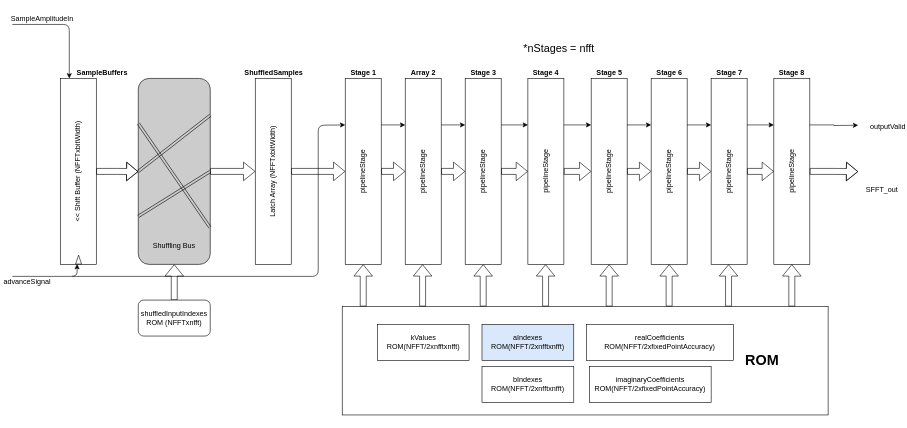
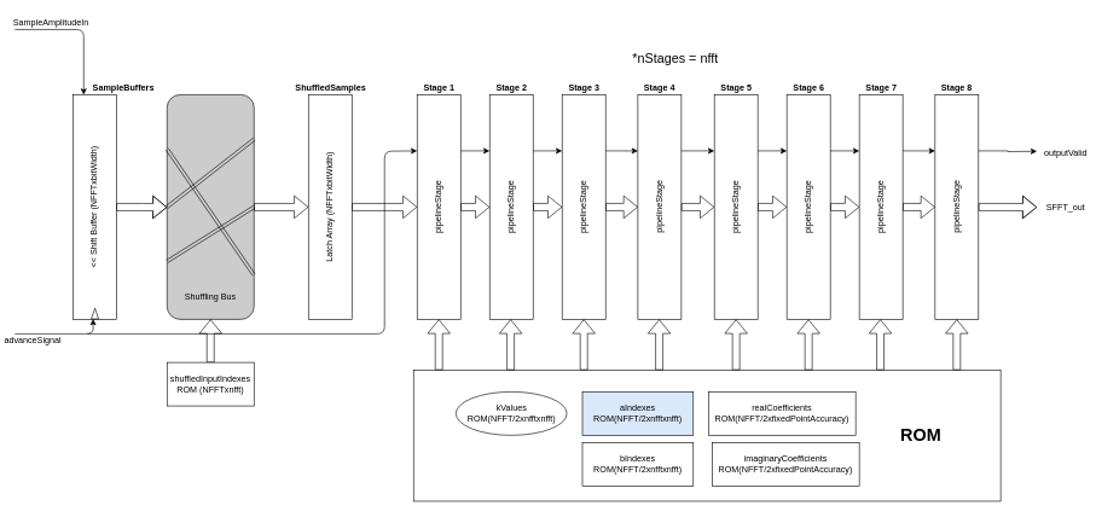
  <mxCell id="0" />
  <mxCell id="1" parent="0" />
  <mxCell id="2" value="" style="group" vertex="1" connectable="0" parent="1"><mxGeometry x="45" y="130" width="170" height="310" as="geometry" /></mxCell>
  <mxCell id="3" value="" style="group" vertex="1" connectable="0" parent="2"><mxGeometry width="170" height="310" as="geometry" /></mxCell>
  <mxCell id="4" value="" style="rounded=0;whiteSpace=wrap;html=1;" vertex="1" parent="3"><mxGeometry x="55" width="60" height="310" as="geometry" /></mxCell>
  <mxCell id="5" value="&amp;lt;&amp;lt; Shift Buffer (NFFTxbitWidth)" style="text;html=1;strokeColor=none;fillColor=none;align=center;verticalAlign=middle;whiteSpace=wrap;rounded=0;rotation=-90;" vertex="1" parent="3"><mxGeometry y="145" width="170" height="20" as="geometry" /></mxCell>
  <mxCell id="6" value="" style="triangle;whiteSpace=wrap;html=1;rotation=-90;" vertex="1" parent="3"><mxGeometry x="78" y="297" width="15" height="10" as="geometry" /></mxCell>
  <mxCell id="7" value="" style="endArrow=classic;html=1;entryX=0.25;entryY=0;entryDx=0;entryDy=0;" edge="1" parent="1" target="4"><mxGeometry width="50" height="50" relative="1" as="geometry"><mxPoint x="20" y="40" as="sourcePoint" /><mxPoint x="100" y="460" as="targetPoint" /><Array as="points"><mxPoint x="115" y="40" /></Array></mxGeometry></mxCell>
  <mxCell id="8" value="SampleAmplitudeIn" style="text;html=1;strokeColor=none;fillColor=none;align=center;verticalAlign=middle;whiteSpace=wrap;rounded=0;" vertex="1" parent="1"><mxGeometry x="50" y="20" width="40" height="20" as="geometry" /></mxCell>
  <mxCell id="9" value="" style="endArrow=classic;html=1;entryX=0;entryY=0.25;entryDx=0;entryDy=0;" edge="1" parent="1" target="6"><mxGeometry width="50" height="50" relative="1" as="geometry"><mxPoint x="20" y="460" as="sourcePoint" /><mxPoint x="60" y="460" as="targetPoint" /><Array as="points"><mxPoint x="128" y="460" /></Array></mxGeometry></mxCell>
  <mxCell id="10" value="advanceSignal" style="text;html=1;strokeColor=none;fillColor=none;align=center;verticalAlign=middle;whiteSpace=wrap;rounded=0;" vertex="1" parent="1"><mxGeometry x="25" y="460" width="40" height="20" as="geometry" /></mxCell>
  <mxCell id="11" value="&lt;b&gt;SampleBuffers&lt;/b&gt;" style="text;html=1;strokeColor=none;fillColor=none;align=center;verticalAlign=middle;whiteSpace=wrap;rounded=0;" vertex="1" parent="1"><mxGeometry x="150" y="110" width="40" height="20" as="geometry" /></mxCell>
  <mxCell id="12" value="" style="group" vertex="1" connectable="0" parent="1"><mxGeometry x="230" y="130" width="120" height="310" as="geometry" /></mxCell>
  <mxCell id="13" value="" style="rounded=1;whiteSpace=wrap;html=1;fillColor=#CCCCCC;" vertex="1" parent="12"><mxGeometry width="120" height="310" as="geometry" /></mxCell>
  <mxCell id="14" value="" style="shape=link;html=1;width=-4.167;entryX=0.997;entryY=0.802;entryDx=0;entryDy=0;entryPerimeter=0;" edge="1" parent="12" target="13"><mxGeometry width="50" height="50" relative="1" as="geometry"><mxPoint y="75" as="sourcePoint" /><mxPoint x="80" y="235" as="targetPoint" /></mxGeometry></mxCell>
  <mxCell id="15" value="" style="shape=link;html=1;width=-4.167;entryX=1;entryY=0.5;entryDx=0;entryDy=0;" edge="1" parent="12" target="13"><mxGeometry width="50" height="50" relative="1" as="geometry"><mxPoint y="230" as="sourcePoint" /><mxPoint x="180" y="165" as="targetPoint" /></mxGeometry></mxCell>
  <mxCell id="16" value="" style="shape=link;html=1;width=-4.167;exitX=0;exitY=0.5;exitDx=0;exitDy=0;entryX=1.004;entryY=0.197;entryDx=0;entryDy=0;entryPerimeter=0;" edge="1" parent="12" source="13" target="13"><mxGeometry width="50" height="50" relative="1" as="geometry"><mxPoint x="20" y="95" as="sourcePoint" /><mxPoint x="100" y="255" as="targetPoint" /></mxGeometry></mxCell>
  <mxCell id="17" value="Shuffling Bus" style="text;html=1;strokeColor=none;fillColor=none;align=center;verticalAlign=middle;whiteSpace=wrap;rounded=0;" vertex="1" parent="12"><mxGeometry x="20" y="270" width="80" height="20" as="geometry" /></mxCell>
  <mxCell id="18" value="" style="group" vertex="1" connectable="0" parent="1"><mxGeometry x="370" y="130" width="170" height="310" as="geometry" /></mxCell>
  <mxCell id="19" value="" style="group" vertex="1" connectable="0" parent="18"><mxGeometry width="170" height="310" as="geometry" /></mxCell>
  <mxCell id="20" value="" style="rounded=0;whiteSpace=wrap;html=1;" vertex="1" parent="19"><mxGeometry x="55" width="60" height="310" as="geometry" /></mxCell>
  <mxCell id="21" value="Latch Array (NFFTxbitWidth)" style="text;html=1;strokeColor=none;fillColor=none;align=center;verticalAlign=middle;whiteSpace=wrap;rounded=0;rotation=-90;" vertex="1" parent="19"><mxGeometry y="145" width="170" height="20" as="geometry" /></mxCell>
  <mxCell id="22" value="&lt;b&gt;ShuffledSamples&lt;/b&gt;" style="text;html=1;strokeColor=none;fillColor=none;align=center;verticalAlign=middle;whiteSpace=wrap;rounded=0;" vertex="1" parent="1"><mxGeometry x="435.5" y="110" width="40" height="20" as="geometry" /></mxCell>
  <mxCell id="23" style="edgeStyle=orthogonalEdgeStyle;shape=flexArrow;rounded=0;orthogonalLoop=1;jettySize=auto;html=1;exitX=0.5;exitY=0;exitDx=0;exitDy=0;entryX=0.5;entryY=1;entryDx=0;entryDy=0;" edge="1" parent="1" source="24" target="13"><mxGeometry relative="1" as="geometry" /></mxCell>
- <mxCell id="24" value="shuffledInputIndexes ROM (NFFTxnfft)" style="whiteSpace=wrap;html=1;fillColor=#FFFFFF;rounded=1;" vertex="1" parent="1"><mxGeometry x="230" y="499.5" width="120" height="60" as="geometry" /></mxCell>
+ <mxCell id="24" value="shuffledInputIndexes ROM (NFFTxnfft)" style="rounded=0;whiteSpace=wrap;html=1;fillColor=#FFFFFF;" vertex="1" parent="1"><mxGeometry x="230" y="499.5" width="120" height="60" as="geometry" /></mxCell>
  <mxCell id="25" value="" style="group" vertex="1" connectable="0" parent="1"><mxGeometry x="520" y="110" width="170" height="330" as="geometry" /></mxCell>
  <mxCell id="26" value="" style="group" vertex="1" connectable="0" parent="25"><mxGeometry y="20" width="170" height="310" as="geometry" /></mxCell>
  <mxCell id="27" value="" style="group" vertex="1" connectable="0" parent="26"><mxGeometry width="170" height="310" as="geometry" /></mxCell>
  <mxCell id="28" value="" style="rounded=0;whiteSpace=wrap;html=1;" vertex="1" parent="27"><mxGeometry x="55" width="60" height="310" as="geometry" /></mxCell>
  <mxCell id="29" value="pipelineStage" style="text;html=1;strokeColor=none;fillColor=none;align=center;verticalAlign=middle;whiteSpace=wrap;rounded=0;rotation=-90;" vertex="1" parent="27"><mxGeometry y="145" width="170" height="20" as="geometry" /></mxCell>
  <mxCell id="30" value="&lt;b&gt;Stage 1&lt;/b&gt;" style="text;html=1;strokeColor=none;fillColor=none;align=center;verticalAlign=middle;whiteSpace=wrap;rounded=0;" vertex="1" parent="25"><mxGeometry x="57.5" width="55" height="20" as="geometry" /></mxCell>
  <mxCell id="31" value="" style="group" vertex="1" connectable="0" parent="1"><mxGeometry x="620" y="110" width="170" height="330" as="geometry" /></mxCell>
  <mxCell id="32" value="" style="group" vertex="1" connectable="0" parent="31"><mxGeometry y="20" width="170" height="310" as="geometry" /></mxCell>
  <mxCell id="33" value="" style="group" vertex="1" connectable="0" parent="32"><mxGeometry width="170" height="310" as="geometry" /></mxCell>
  <mxCell id="34" value="" style="rounded=0;whiteSpace=wrap;html=1;" vertex="1" parent="33"><mxGeometry x="55" width="60" height="310" as="geometry" /></mxCell>
  <mxCell id="35" value="pipelineStage" style="text;html=1;strokeColor=none;fillColor=none;align=center;verticalAlign=middle;whiteSpace=wrap;rounded=0;rotation=-90;" vertex="1" parent="33"><mxGeometry y="145" width="170" height="20" as="geometry" /></mxCell>
- <mxCell id="36" value="&lt;b&gt;Array 2&lt;/b&gt;" style="text;html=1;strokeColor=none;fillColor=none;align=center;verticalAlign=middle;whiteSpace=wrap;rounded=0;" vertex="1" parent="31"><mxGeometry x="57.5" width="55" height="20" as="geometry" /></mxCell>
+ <mxCell id="36" value="&lt;b&gt;Stage 2&lt;/b&gt;" style="text;html=1;strokeColor=none;fillColor=none;align=center;verticalAlign=middle;whiteSpace=wrap;rounded=0;" vertex="1" parent="31"><mxGeometry x="57.5" width="55" height="20" as="geometry" /></mxCell>
  <mxCell id="37" value="" style="group" vertex="1" connectable="0" parent="1"><mxGeometry x="720" y="110" width="170" height="330" as="geometry" /></mxCell>
  <mxCell id="38" value="" style="group" vertex="1" connectable="0" parent="37"><mxGeometry y="20" width="170" height="310" as="geometry" /></mxCell>
  <mxCell id="39" value="" style="group" vertex="1" connectable="0" parent="38"><mxGeometry width="170" height="310" as="geometry" /></mxCell>
  <mxCell id="40" value="" style="rounded=0;whiteSpace=wrap;html=1;" vertex="1" parent="39"><mxGeometry x="55" width="60" height="310" as="geometry" /></mxCell>
  <mxCell id="41" value="pipelineStage" style="text;html=1;strokeColor=none;fillColor=none;align=center;verticalAlign=middle;whiteSpace=wrap;rounded=0;rotation=-90;" vertex="1" parent="39"><mxGeometry y="145" width="170" height="20" as="geometry" /></mxCell>
  <mxCell id="42" value="&lt;b&gt;Stage 3&lt;/b&gt;" style="text;html=1;strokeColor=none;fillColor=none;align=center;verticalAlign=middle;whiteSpace=wrap;rounded=0;" vertex="1" parent="37"><mxGeometry x="57.5" width="55" height="20" as="geometry" /></mxCell>
  <mxCell id="43" value="" style="group" vertex="1" connectable="0" parent="1"><mxGeometry x="824.5" y="110" width="170" height="330" as="geometry" /></mxCell>
  <mxCell id="44" value="" style="group" vertex="1" connectable="0" parent="43"><mxGeometry y="20" width="170" height="310" as="geometry" /></mxCell>
  <mxCell id="45" value="" style="group" vertex="1" connectable="0" parent="44"><mxGeometry width="170" height="310" as="geometry" /></mxCell>
  <mxCell id="46" value="" style="rounded=0;whiteSpace=wrap;html=1;" vertex="1" parent="45"><mxGeometry x="55" width="60" height="310" as="geometry" /></mxCell>
  <mxCell id="47" value="pipelineStage" style="text;html=1;strokeColor=none;fillColor=none;align=center;verticalAlign=middle;whiteSpace=wrap;rounded=0;rotation=-90;" vertex="1" parent="45"><mxGeometry y="145" width="170" height="20" as="geometry" /></mxCell>
  <mxCell id="48" value="&lt;b&gt;Stage 4&lt;/b&gt;" style="text;html=1;strokeColor=none;fillColor=none;align=center;verticalAlign=middle;whiteSpace=wrap;rounded=0;" vertex="1" parent="43"><mxGeometry x="57.5" width="55" height="20" as="geometry" /></mxCell>
  <mxCell id="49" value="" style="group" vertex="1" connectable="0" parent="1"><mxGeometry x="930" y="110" width="170" height="330" as="geometry" /></mxCell>
  <mxCell id="50" value="" style="group" vertex="1" connectable="0" parent="49"><mxGeometry y="20" width="170" height="310" as="geometry" /></mxCell>
  <mxCell id="51" value="" style="group" vertex="1" connectable="0" parent="50"><mxGeometry width="170" height="310" as="geometry" /></mxCell>
  <mxCell id="52" value="" style="rounded=0;whiteSpace=wrap;html=1;" vertex="1" parent="51"><mxGeometry x="55" width="60" height="310" as="geometry" /></mxCell>
  <mxCell id="53" value="pipelineStage" style="text;html=1;strokeColor=none;fillColor=none;align=center;verticalAlign=middle;whiteSpace=wrap;rounded=0;rotation=-90;" vertex="1" parent="51"><mxGeometry y="145" width="170" height="20" as="geometry" /></mxCell>
  <mxCell id="54" value="&lt;b&gt;Stage 5&lt;/b&gt;" style="text;html=1;strokeColor=none;fillColor=none;align=center;verticalAlign=middle;whiteSpace=wrap;rounded=0;" vertex="1" parent="49"><mxGeometry x="57.5" width="55" height="20" as="geometry" /></mxCell>
  <mxCell id="55" value="" style="group" vertex="1" connectable="0" parent="1"><mxGeometry x="1030" y="110" width="170" height="330" as="geometry" /></mxCell>
  <mxCell id="56" value="" style="group" vertex="1" connectable="0" parent="55"><mxGeometry y="20" width="170" height="310" as="geometry" /></mxCell>
  <mxCell id="57" value="" style="group" vertex="1" connectable="0" parent="56"><mxGeometry width="170" height="310" as="geometry" /></mxCell>
  <mxCell id="58" value="" style="rounded=0;whiteSpace=wrap;html=1;" vertex="1" parent="57"><mxGeometry x="55" width="60" height="310" as="geometry" /></mxCell>
  <mxCell id="59" value="pipelineStage" style="text;html=1;strokeColor=none;fillColor=none;align=center;verticalAlign=middle;whiteSpace=wrap;rounded=0;rotation=-90;" vertex="1" parent="57"><mxGeometry y="145" width="170" height="20" as="geometry" /></mxCell>
  <mxCell id="60" value="&lt;b&gt;Stage 6&lt;/b&gt;" style="text;html=1;strokeColor=none;fillColor=none;align=center;verticalAlign=middle;whiteSpace=wrap;rounded=0;" vertex="1" parent="55"><mxGeometry x="57.5" width="55" height="20" as="geometry" /></mxCell>
  <mxCell id="61" value="" style="group" vertex="1" connectable="0" parent="1"><mxGeometry x="1130" y="110" width="170" height="330" as="geometry" /></mxCell>
  <mxCell id="62" value="" style="group" vertex="1" connectable="0" parent="61"><mxGeometry y="20" width="170" height="310" as="geometry" /></mxCell>
  <mxCell id="63" value="" style="group" vertex="1" connectable="0" parent="62"><mxGeometry width="170" height="310" as="geometry" /></mxCell>
  <mxCell id="64" value="" style="rounded=0;whiteSpace=wrap;html=1;" vertex="1" parent="63"><mxGeometry x="55" width="60" height="310" as="geometry" /></mxCell>
  <mxCell id="65" value="pipelineStage" style="text;html=1;strokeColor=none;fillColor=none;align=center;verticalAlign=middle;whiteSpace=wrap;rounded=0;rotation=-90;" vertex="1" parent="63"><mxGeometry y="145" width="170" height="20" as="geometry" /></mxCell>
  <mxCell id="66" value="&lt;b&gt;Stage 7&lt;/b&gt;" style="text;html=1;strokeColor=none;fillColor=none;align=center;verticalAlign=middle;whiteSpace=wrap;rounded=0;" vertex="1" parent="61"><mxGeometry x="57.5" width="55" height="20" as="geometry" /></mxCell>
  <mxCell id="67" value="" style="group" vertex="1" connectable="0" parent="1"><mxGeometry x="1234.5" y="110" width="170" height="330" as="geometry" /></mxCell>
  <mxCell id="68" value="" style="group" vertex="1" connectable="0" parent="67"><mxGeometry y="20" width="170" height="310" as="geometry" /></mxCell>
  <mxCell id="69" value="" style="group" vertex="1" connectable="0" parent="68"><mxGeometry width="170" height="310" as="geometry" /></mxCell>
  <mxCell id="70" value="" style="rounded=0;whiteSpace=wrap;html=1;" vertex="1" parent="69"><mxGeometry x="55" width="60" height="310" as="geometry" /></mxCell>
  <mxCell id="71" value="pipelineStage" style="text;html=1;strokeColor=none;fillColor=none;align=center;verticalAlign=middle;whiteSpace=wrap;rounded=0;rotation=-90;" vertex="1" parent="69"><mxGeometry y="145" width="170" height="20" as="geometry" /></mxCell>
  <mxCell id="72" value="&lt;b&gt;Stage 8&lt;/b&gt;" style="text;html=1;strokeColor=none;fillColor=none;align=center;verticalAlign=middle;whiteSpace=wrap;rounded=0;" vertex="1" parent="67"><mxGeometry x="57.5" width="55" height="20" as="geometry" /></mxCell>
  <mxCell id="73" style="edgeStyle=orthogonalEdgeStyle;shape=flexArrow;rounded=0;orthogonalLoop=1;jettySize=auto;html=1;exitX=1;exitY=0.5;exitDx=0;exitDy=0;entryX=0;entryY=0.5;entryDx=0;entryDy=0;" edge="1" parent="1" source="20" target="28"><mxGeometry relative="1" as="geometry" /></mxCell>
  <mxCell id="74" style="edgeStyle=orthogonalEdgeStyle;shape=flexArrow;rounded=0;orthogonalLoop=1;jettySize=auto;html=1;exitX=1;exitY=0.5;exitDx=0;exitDy=0;entryX=0;entryY=0.5;entryDx=0;entryDy=0;" edge="1" parent="1" source="28" target="34"><mxGeometry relative="1" as="geometry" /></mxCell>
  <mxCell id="75" style="edgeStyle=orthogonalEdgeStyle;shape=flexArrow;rounded=0;orthogonalLoop=1;jettySize=auto;html=1;exitX=1;exitY=0.5;exitDx=0;exitDy=0;" edge="1" parent="1" source="4"><mxGeometry relative="1" as="geometry"><mxPoint x="230" y="285.333" as="targetPoint" /></mxGeometry></mxCell>
  <mxCell id="76" style="edgeStyle=orthogonalEdgeStyle;shape=flexArrow;rounded=0;orthogonalLoop=1;jettySize=auto;html=1;exitX=1;exitY=0.5;exitDx=0;exitDy=0;entryX=0;entryY=0.5;entryDx=0;entryDy=0;" edge="1" parent="1" source="13" target="20"><mxGeometry relative="1" as="geometry" /></mxCell>
  <mxCell id="77" style="edgeStyle=orthogonalEdgeStyle;shape=flexArrow;rounded=0;orthogonalLoop=1;jettySize=auto;html=1;exitX=1;exitY=0.5;exitDx=0;exitDy=0;entryX=0;entryY=0.5;entryDx=0;entryDy=0;" edge="1" parent="1" source="34" target="40"><mxGeometry relative="1" as="geometry" /></mxCell>
  <mxCell id="78" style="edgeStyle=orthogonalEdgeStyle;shape=flexArrow;rounded=0;orthogonalLoop=1;jettySize=auto;html=1;exitX=1;exitY=0.5;exitDx=0;exitDy=0;entryX=0;entryY=0.5;entryDx=0;entryDy=0;" edge="1" parent="1" source="40" target="46"><mxGeometry relative="1" as="geometry" /></mxCell>
  <mxCell id="79" style="edgeStyle=orthogonalEdgeStyle;shape=flexArrow;rounded=0;orthogonalLoop=1;jettySize=auto;html=1;exitX=1;exitY=0.5;exitDx=0;exitDy=0;entryX=0;entryY=0.5;entryDx=0;entryDy=0;" edge="1" parent="1" source="46" target="52"><mxGeometry relative="1" as="geometry" /></mxCell>
  <mxCell id="80" style="edgeStyle=orthogonalEdgeStyle;shape=flexArrow;rounded=0;orthogonalLoop=1;jettySize=auto;html=1;exitX=1;exitY=0.5;exitDx=0;exitDy=0;entryX=0;entryY=0.5;entryDx=0;entryDy=0;" edge="1" parent="1" source="52" target="58"><mxGeometry relative="1" as="geometry" /></mxCell>
  <mxCell id="81" style="edgeStyle=orthogonalEdgeStyle;shape=flexArrow;rounded=0;orthogonalLoop=1;jettySize=auto;html=1;exitX=1;exitY=0.5;exitDx=0;exitDy=0;entryX=0;entryY=0.5;entryDx=0;entryDy=0;" edge="1" parent="1" source="58" target="64"><mxGeometry relative="1" as="geometry" /></mxCell>
  <mxCell id="82" style="edgeStyle=orthogonalEdgeStyle;shape=flexArrow;rounded=0;orthogonalLoop=1;jettySize=auto;html=1;exitX=1;exitY=0.5;exitDx=0;exitDy=0;entryX=0;entryY=0.5;entryDx=0;entryDy=0;" edge="1" parent="1" source="64" target="70"><mxGeometry relative="1" as="geometry" /></mxCell>
  <mxCell id="83" style="edgeStyle=orthogonalEdgeStyle;rounded=0;orthogonalLoop=1;jettySize=auto;html=1;exitX=1;exitY=0.25;exitDx=0;exitDy=0;entryX=0;entryY=0.25;entryDx=0;entryDy=0;" edge="1" parent="1" source="28" target="34"><mxGeometry relative="1" as="geometry" /></mxCell>
  <mxCell id="84" style="edgeStyle=orthogonalEdgeStyle;rounded=0;orthogonalLoop=1;jettySize=auto;html=1;exitX=1;exitY=0.25;exitDx=0;exitDy=0;entryX=0;entryY=0.25;entryDx=0;entryDy=0;" edge="1" parent="1" source="34" target="40"><mxGeometry relative="1" as="geometry" /></mxCell>
  <mxCell id="85" style="edgeStyle=orthogonalEdgeStyle;rounded=0;orthogonalLoop=1;jettySize=auto;html=1;exitX=1;exitY=0.25;exitDx=0;exitDy=0;entryX=0;entryY=0.25;entryDx=0;entryDy=0;" edge="1" parent="1" source="40" target="46"><mxGeometry relative="1" as="geometry" /></mxCell>
  <mxCell id="86" style="edgeStyle=orthogonalEdgeStyle;rounded=0;orthogonalLoop=1;jettySize=auto;html=1;exitX=1;exitY=0.25;exitDx=0;exitDy=0;entryX=0;entryY=0.25;entryDx=0;entryDy=0;" edge="1" parent="1" source="46" target="52"><mxGeometry relative="1" as="geometry" /></mxCell>
  <mxCell id="87" style="edgeStyle=orthogonalEdgeStyle;rounded=0;orthogonalLoop=1;jettySize=auto;html=1;exitX=1;exitY=0.25;exitDx=0;exitDy=0;entryX=0;entryY=0.25;entryDx=0;entryDy=0;" edge="1" parent="1" source="52" target="58"><mxGeometry relative="1" as="geometry" /></mxCell>
  <mxCell id="88" style="edgeStyle=orthogonalEdgeStyle;rounded=0;orthogonalLoop=1;jettySize=auto;html=1;exitX=1;exitY=0.25;exitDx=0;exitDy=0;entryX=0;entryY=0.25;entryDx=0;entryDy=0;" edge="1" parent="1" source="58" target="64"><mxGeometry relative="1" as="geometry" /></mxCell>
  <mxCell id="89" style="edgeStyle=orthogonalEdgeStyle;rounded=0;orthogonalLoop=1;jettySize=auto;html=1;exitX=1;exitY=0.25;exitDx=0;exitDy=0;entryX=0;entryY=0.25;entryDx=0;entryDy=0;" edge="1" parent="1" source="64" target="70"><mxGeometry relative="1" as="geometry" /></mxCell>
  <mxCell id="90" value="" style="endArrow=classic;html=1;entryX=0;entryY=0.25;entryDx=0;entryDy=0;" edge="1" parent="1" target="28"><mxGeometry width="50" height="50" relative="1" as="geometry"><mxPoint x="120" y="460" as="sourcePoint" /><mxPoint x="280" y="610" as="targetPoint" /><Array as="points"><mxPoint x="530" y="460" /><mxPoint x="530" y="208" /></Array></mxGeometry></mxCell>
  <mxCell id="91" style="edgeStyle=orthogonalEdgeStyle;rounded=0;orthogonalLoop=1;jettySize=auto;html=1;exitX=1;exitY=0.25;exitDx=0;exitDy=0;" edge="1" parent="1" source="70"><mxGeometry relative="1" as="geometry"><mxPoint x="1430" y="208" as="targetPoint" /></mxGeometry></mxCell>
  <mxCell id="92" style="edgeStyle=orthogonalEdgeStyle;shape=flexArrow;rounded=0;orthogonalLoop=1;jettySize=auto;html=1;exitX=1;exitY=0.5;exitDx=0;exitDy=0;" edge="1" parent="1" source="70"><mxGeometry relative="1" as="geometry"><mxPoint x="1430" y="285.333" as="targetPoint" /></mxGeometry></mxCell>
- <mxCell id="93" value="outputValid" style="text;html=1;strokeColor=none;fillColor=none;align=center;verticalAlign=middle;whiteSpace=wrap;rounded=0;" vertex="1" parent="1"><mxGeometry x="1460" y="200" width="40" height="20" as="geometry" /></mxCell>
- <mxCell id="94" value="SFFT_out" style="text;html=1;strokeColor=none;fillColor=none;align=center;verticalAlign=middle;whiteSpace=wrap;rounded=0;" vertex="1" parent="1"><mxGeometry x="1450" y="305" width="40" height="20" as="geometry" /></mxCell>
- <mxCell id="95" value="kValues ROM(NFFT/2xnfftxnfft)" style="rounded=0;whiteSpace=wrap;html=1;fillColor=#FFFFFF;" vertex="1" parent="1"><mxGeometry x="628.5" y="540" width="153" height="60" as="geometry" /></mxCell>
+ <mxCell id="93" value="outputValid" style="text;html=1;strokeColor=none;fillColor=none;align=center;verticalAlign=middle;whiteSpace=wrap;rounded=0;" vertex="1" parent="1"><mxGeometry x="1450" y="200" width="40" height="20" as="geometry" /></mxCell>
+ <mxCell id="94" value="SFFT_out" style="text;html=1;strokeColor=none;fillColor=none;align=center;verticalAlign=middle;whiteSpace=wrap;rounded=0;" vertex="1" parent="1"><mxGeometry x="1450" y="275" width="40" height="20" as="geometry" /></mxCell>
+ <mxCell id="95" value="kValues ROM(NFFT/2xnfftxnfft)" style="ellipse;whiteSpace=wrap;html=1;fillColor=#FFFFFF;" vertex="1" parent="1"><mxGeometry x="628.5" y="540" width="153" height="60" as="geometry" /></mxCell>
  <mxCell id="96" value="aIndexes ROM(NFFT/2xnfftxnfft)" style="rounded=0;whiteSpace=wrap;html=1;fillColor=#dae8fc;" vertex="1" parent="1"><mxGeometry x="803" y="540" width="153" height="60" as="geometry" /></mxCell>
  <mxCell id="97" value="bIndexes ROM(NFFT/2xnfftxnfft)" style="rounded=0;whiteSpace=wrap;html=1;fillColor=#FFFFFF;" vertex="1" parent="1"><mxGeometry x="803" y="610" width="153" height="60" as="geometry" /></mxCell>
- <mxCell id="98" value="realCoefficients&lt;br&gt;ROM(NFFT/2xfixedPointAccuracy)" style="rounded=0;whiteSpace=wrap;html=1;fillColor=#FFFFFF;" vertex="1" parent="1"><mxGeometry x="977" y="540" width="245" height="60" as="geometry" /></mxCell>
+ <mxCell id="98" value="realCoefficients&lt;br&gt;ROM(NFFT/2xfixedPointAccuracy)" style="rounded=0;whiteSpace=wrap;html=1;fillColor=#FFFFFF;" vertex="1" parent="1"><mxGeometry x="977" y="540" width="203" height="60" as="geometry" /></mxCell>
  <mxCell id="99" value="imaginaryCoefficients&lt;br&gt;ROM(NFFT/2xfixedPointAccuracy)" style="rounded=0;whiteSpace=wrap;html=1;fillColor=#FFFFFF;" vertex="1" parent="1"><mxGeometry x="982" y="610" width="203" height="60" as="geometry" /></mxCell>
  <mxCell id="100" value="" style="rounded=0;whiteSpace=wrap;html=1;fillColor=none;" vertex="1" parent="1"><mxGeometry x="570" y="510" width="810" height="181" as="geometry" /></mxCell>
  <mxCell id="101" value="&lt;b&gt;&lt;font style=&quot;font-size: 24px&quot;&gt;ROM&lt;/font&gt;&lt;/b&gt;" style="text;html=1;strokeColor=none;fillColor=none;align=center;verticalAlign=middle;whiteSpace=wrap;rounded=0;" vertex="1" parent="1"><mxGeometry x="1249.5" y="590.5" width="40" height="20" as="geometry" /></mxCell>
  <mxCell id="102" value="" style="shape=flexArrow;endArrow=classic;html=1;" edge="1" parent="1"><mxGeometry width="50" height="50" relative="1" as="geometry"><mxPoint x="605" y="510" as="sourcePoint" /><mxPoint x="605" y="440" as="targetPoint" /></mxGeometry></mxCell>
  <mxCell id="103" value="" style="shape=flexArrow;endArrow=classic;html=1;" edge="1" parent="1"><mxGeometry width="50" height="50" relative="1" as="geometry"><mxPoint x="704" y="510" as="sourcePoint" /><mxPoint x="704" y="440" as="targetPoint" /></mxGeometry></mxCell>
  <mxCell id="104" value="" style="shape=flexArrow;endArrow=classic;html=1;" edge="1" parent="1"><mxGeometry width="50" height="50" relative="1" as="geometry"><mxPoint x="805" y="510" as="sourcePoint" /><mxPoint x="805" y="440" as="targetPoint" /></mxGeometry></mxCell>
  <mxCell id="105" value="" style="shape=flexArrow;endArrow=classic;html=1;" edge="1" parent="1"><mxGeometry width="50" height="50" relative="1" as="geometry"><mxPoint x="909" y="510" as="sourcePoint" /><mxPoint x="909" y="440" as="targetPoint" /></mxGeometry></mxCell>
  <mxCell id="106" value="" style="shape=flexArrow;endArrow=classic;html=1;" edge="1" parent="1"><mxGeometry width="50" height="50" relative="1" as="geometry"><mxPoint x="1015" y="510" as="sourcePoint" /><mxPoint x="1015" y="440" as="targetPoint" /></mxGeometry></mxCell>
  <mxCell id="107" value="" style="shape=flexArrow;endArrow=classic;html=1;" edge="1" parent="1"><mxGeometry width="50" height="50" relative="1" as="geometry"><mxPoint x="1115" y="510" as="sourcePoint" /><mxPoint x="1115" y="440" as="targetPoint" /></mxGeometry></mxCell>
  <mxCell id="108" value="" style="shape=flexArrow;endArrow=classic;html=1;" edge="1" parent="1"><mxGeometry width="50" height="50" relative="1" as="geometry"><mxPoint x="1214" y="510" as="sourcePoint" /><mxPoint x="1214" y="440" as="targetPoint" /></mxGeometry></mxCell>
  <mxCell id="109" value="" style="shape=flexArrow;endArrow=classic;html=1;" edge="1" parent="1"><mxGeometry width="50" height="50" relative="1" as="geometry"><mxPoint x="1319.5" y="510" as="sourcePoint" /><mxPoint x="1319.5" y="440" as="targetPoint" /></mxGeometry></mxCell>
  <mxCell id="110" value="&lt;font style=&quot;font-size: 18px&quot;&gt;*nStages = nfft&lt;/font&gt;" style="text;html=1;strokeColor=none;fillColor=none;align=center;verticalAlign=middle;whiteSpace=wrap;rounded=0;" vertex="1" parent="1"><mxGeometry x="820" y="70" width="223" height="20" as="geometry" /></mxCell>
